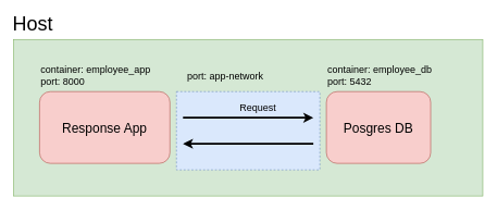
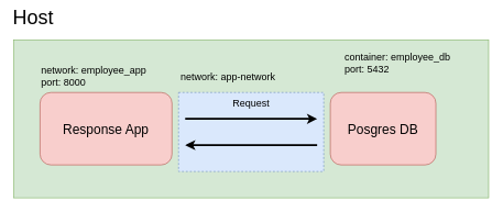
  <mxCell id="0" />
  <mxCell id="1" parent="0" />
- <mxCell id="2" value="Host" style="text;html=1;align=center;verticalAlign=middle;whiteSpace=wrap;rounded=0;fontSize=30;" parent="1" vertex="1"><mxGeometry x="20" y="20" width="60" height="30" as="geometry" /></mxCell>
+ <mxCell id="2" value="Host" style="text;html=1;align=center;verticalAlign=middle;whiteSpace=wrap;rounded=0;fontSize=30;" parent="1" vertex="1"><mxGeometry x="20" y="10" width="60" height="30" as="geometry" /></mxCell>
  <mxCell id="3" value="" style="rounded=0;whiteSpace=wrap;html=1;fillColor=#d5e8d4;strokeColor=#82b366;" parent="1" vertex="1"><mxGeometry x="20" y="60" width="720" height="240" as="geometry" /></mxCell>
  <mxCell id="4" value="&lt;font style=&quot;font-size: 20px;&quot;&gt;Response App&lt;/font&gt;" style="rounded=1;whiteSpace=wrap;html=1;fillColor=#f8cecc;strokeColor=#b85450;" parent="1" vertex="1"><mxGeometry x="60" y="140" width="200" height="110" as="geometry" /></mxCell>
  <mxCell id="5" value="&lt;font style=&quot;font-size: 20px;&quot;&gt;Posgres DB&lt;br&gt;&lt;/font&gt;" style="rounded=1;whiteSpace=wrap;html=1;fillColor=#f8cecc;strokeColor=#b85450;" parent="1" vertex="1"><mxGeometry x="500" y="140" width="160" height="110" as="geometry" /></mxCell>
- <mxCell id="6" value="&lt;div align=&quot;left&quot;&gt;container: employee_db&lt;/div&gt;&lt;div align=&quot;left&quot;&gt;port: 5432&lt;/div&gt;" style="text;html=1;align=left;verticalAlign=middle;whiteSpace=wrap;rounded=0;fontSize=15;" parent="1" vertex="1"><mxGeometry x="500" y="100" width="180" height="30" as="geometry" /></mxCell>
- <mxCell id="7" value="&lt;div style=&quot;font-size: 15px;&quot; align=&quot;left&quot;&gt;&lt;font style=&quot;font-size: 15px;&quot;&gt;container: employee_app&lt;/font&gt;&lt;/div&gt;&lt;div style=&quot;font-size: 15px;&quot; align=&quot;left&quot;&gt;&lt;font style=&quot;font-size: 15px;&quot;&gt;port: 8000&lt;/font&gt;&lt;/div&gt;" style="text;html=1;align=left;verticalAlign=middle;whiteSpace=wrap;rounded=0;fontSize=20;" parent="1" vertex="1"><mxGeometry x="60" y="100" width="200" height="30" as="geometry" /></mxCell>
+ <mxCell id="6" value="&lt;div align=&quot;left&quot;&gt;container: employee_db&lt;/div&gt;&lt;div align=&quot;left&quot;&gt;port: 5432&lt;/div&gt;" style="text;html=1;align=left;verticalAlign=middle;whiteSpace=wrap;rounded=0;fontSize=15;" parent="1" vertex="1"><mxGeometry x="520" y="80" width="180" height="30" as="geometry" /></mxCell>
+ <mxCell id="7" value="&lt;div style=&quot;font-size: 15px;&quot; align=&quot;left&quot;&gt;&lt;font style=&quot;font-size: 15px;&quot;&gt;network: employee_app&lt;/font&gt;&lt;/div&gt;&lt;div style=&quot;font-size: 15px;&quot; align=&quot;left&quot;&gt;&lt;font style=&quot;font-size: 15px;&quot;&gt;port: 8000&lt;/font&gt;&lt;/div&gt;" style="text;html=1;align=left;verticalAlign=middle;whiteSpace=wrap;rounded=0;fontSize=20;" parent="1" vertex="1"><mxGeometry x="60" y="100" width="200" height="30" as="geometry" /></mxCell>
  <mxCell id="8" value="" style="rounded=0;whiteSpace=wrap;html=1;fillColor=#dae8fc;dashed=1;strokeColor=#6c8ebf;" parent="1" vertex="1"><mxGeometry x="270" y="140" width="220" height="120" as="geometry" /></mxCell>
  <mxCell id="9" value="" style="endArrow=classic;html=1;rounded=0;strokeWidth=3;" parent="1" edge="1"><mxGeometry width="50" height="50" relative="1" as="geometry"><mxPoint x="280" y="180" as="sourcePoint" /><mxPoint x="480" y="180" as="targetPoint" /></mxGeometry></mxCell>
  <mxCell id="10" value="" style="endArrow=classic;html=1;rounded=0;strokeWidth=3;" parent="1" edge="1"><mxGeometry width="50" height="50" relative="1" as="geometry"><mxPoint x="480" y="220" as="sourcePoint" /><mxPoint x="280" y="220" as="targetPoint" /></mxGeometry></mxCell>
- <mxCell id="11" value="&lt;font style=&quot;font-size: 15px;&quot;&gt;Request&lt;/font&gt;" style="text;html=1;align=center;verticalAlign=middle;whiteSpace=wrap;rounded=0;" parent="1" vertex="1"><mxGeometry x="365" y="150" width="60" height="30" as="geometry" /></mxCell>
- <mxCell id="12" value="&lt;font style=&quot;font-size: 15px;&quot;&gt;port: app-network&lt;/font&gt;" style="text;html=1;align=center;verticalAlign=middle;whiteSpace=wrap;rounded=0;" parent="1" vertex="1"><mxGeometry x="270" y="100" width="150" height="30" as="geometry" /></mxCell>
+ <mxCell id="11" value="&lt;font style=&quot;font-size: 15px;&quot;&gt;Request&lt;/font&gt;" style="text;html=1;align=center;verticalAlign=middle;whiteSpace=wrap;rounded=0;" parent="1" vertex="1"><mxGeometry x="350" y="140" width="60" height="30" as="geometry" /></mxCell>
+ <mxCell id="12" value="&lt;font style=&quot;font-size: 15px;&quot;&gt;network: app-network&lt;/font&gt;" style="text;html=1;align=center;verticalAlign=middle;whiteSpace=wrap;rounded=0;" parent="1" vertex="1"><mxGeometry x="270" y="100" width="150" height="30" as="geometry" /></mxCell>
